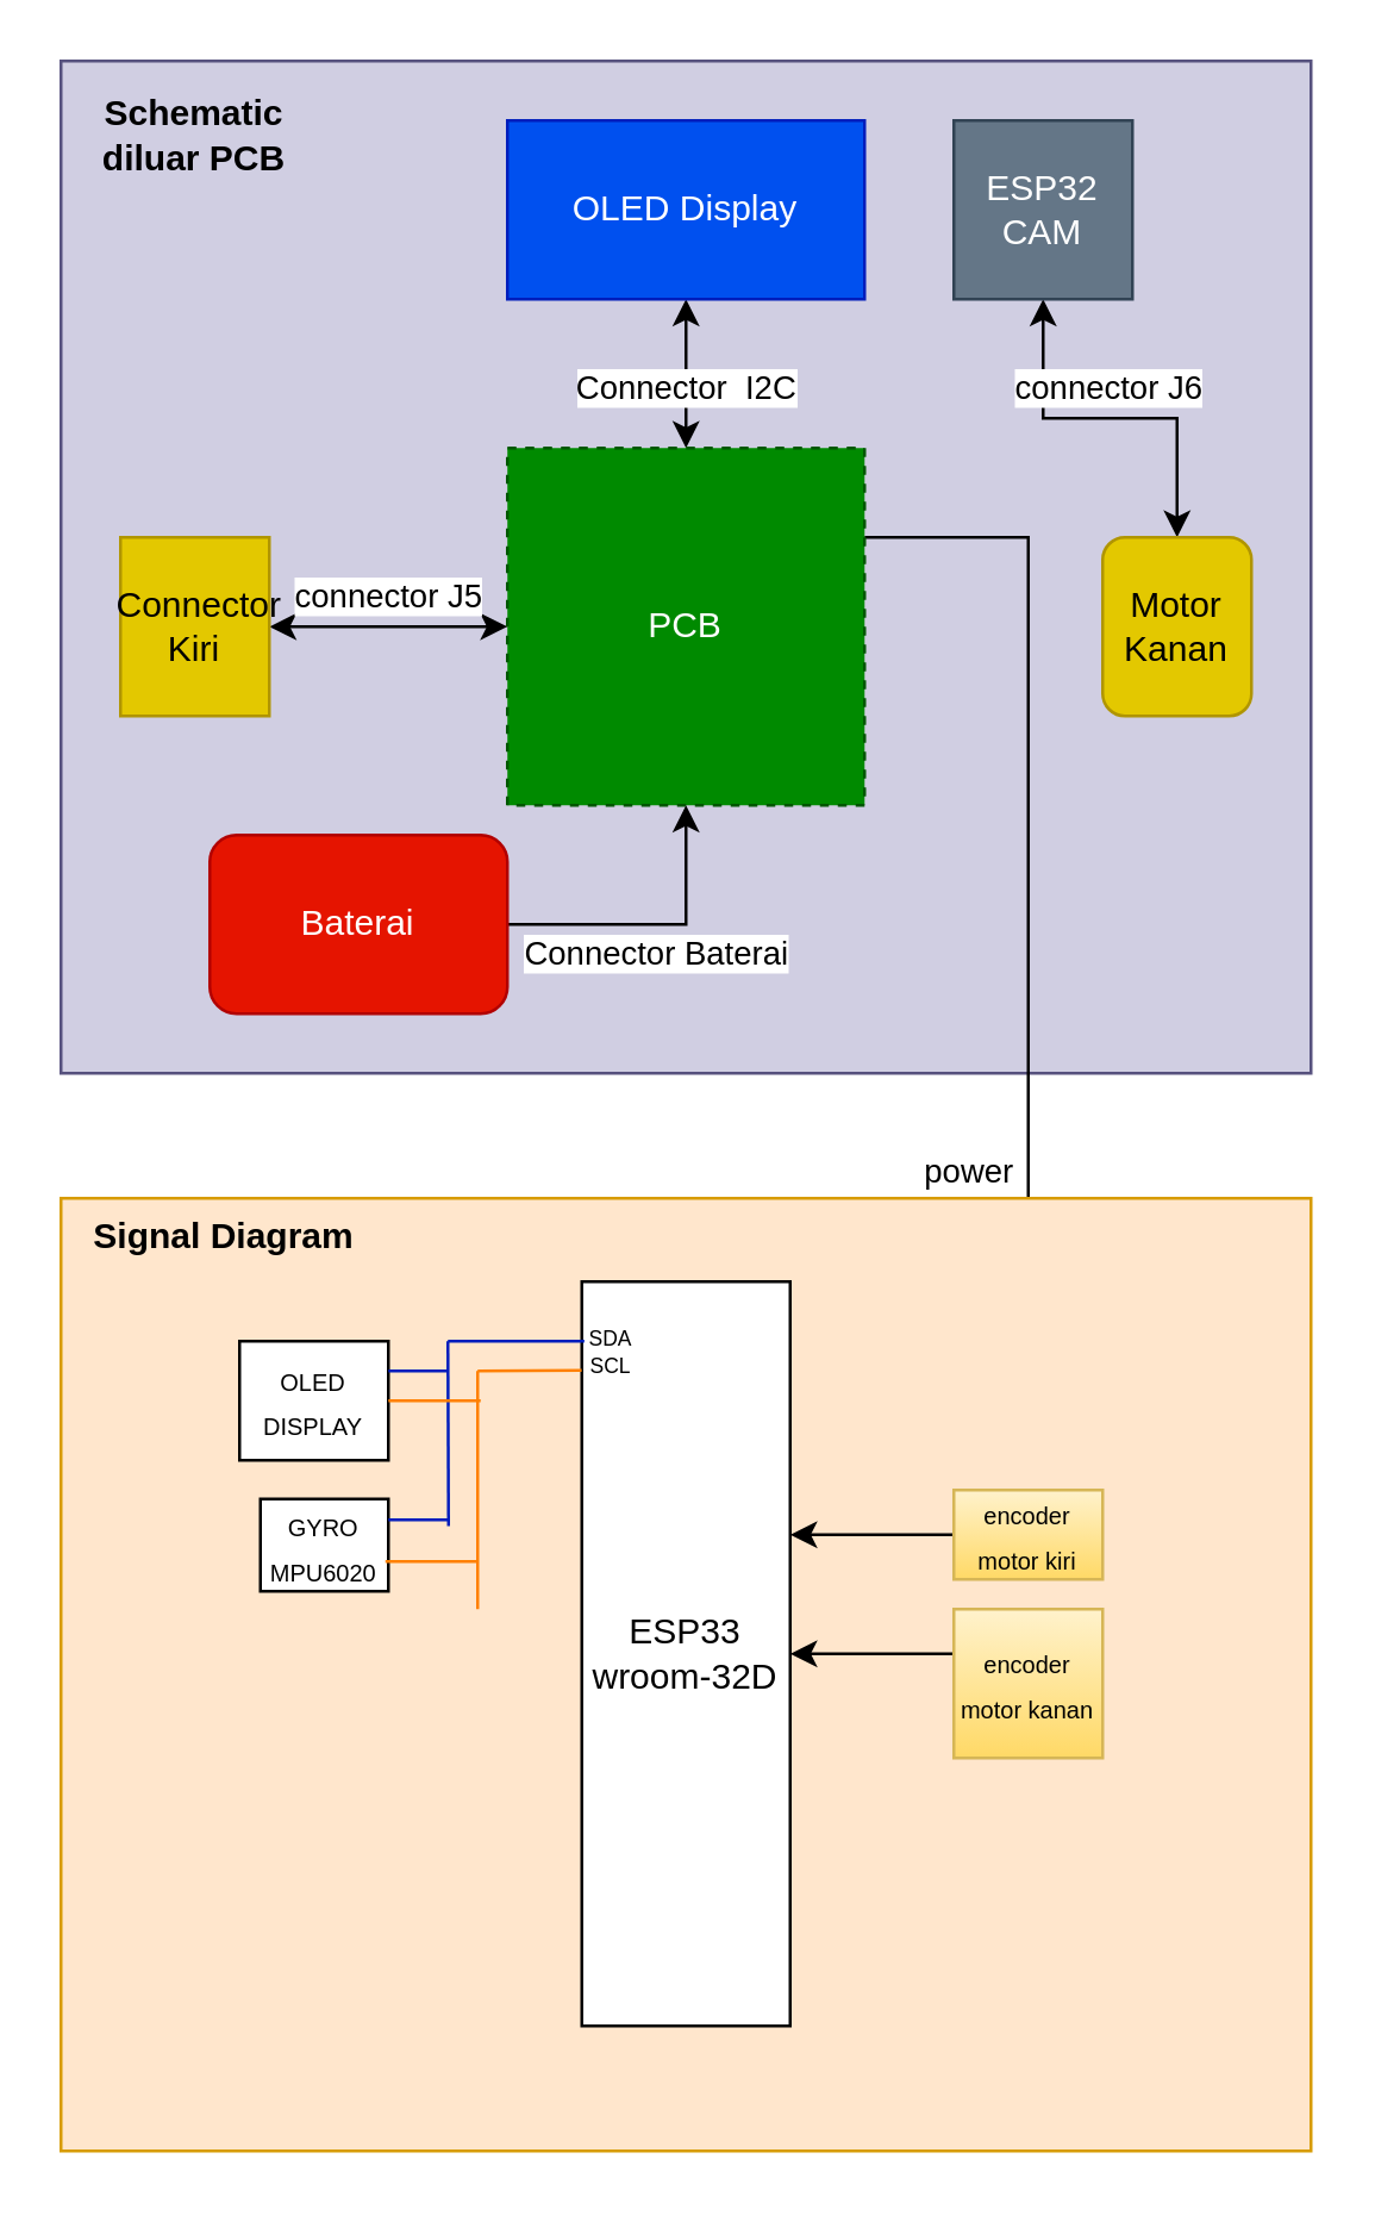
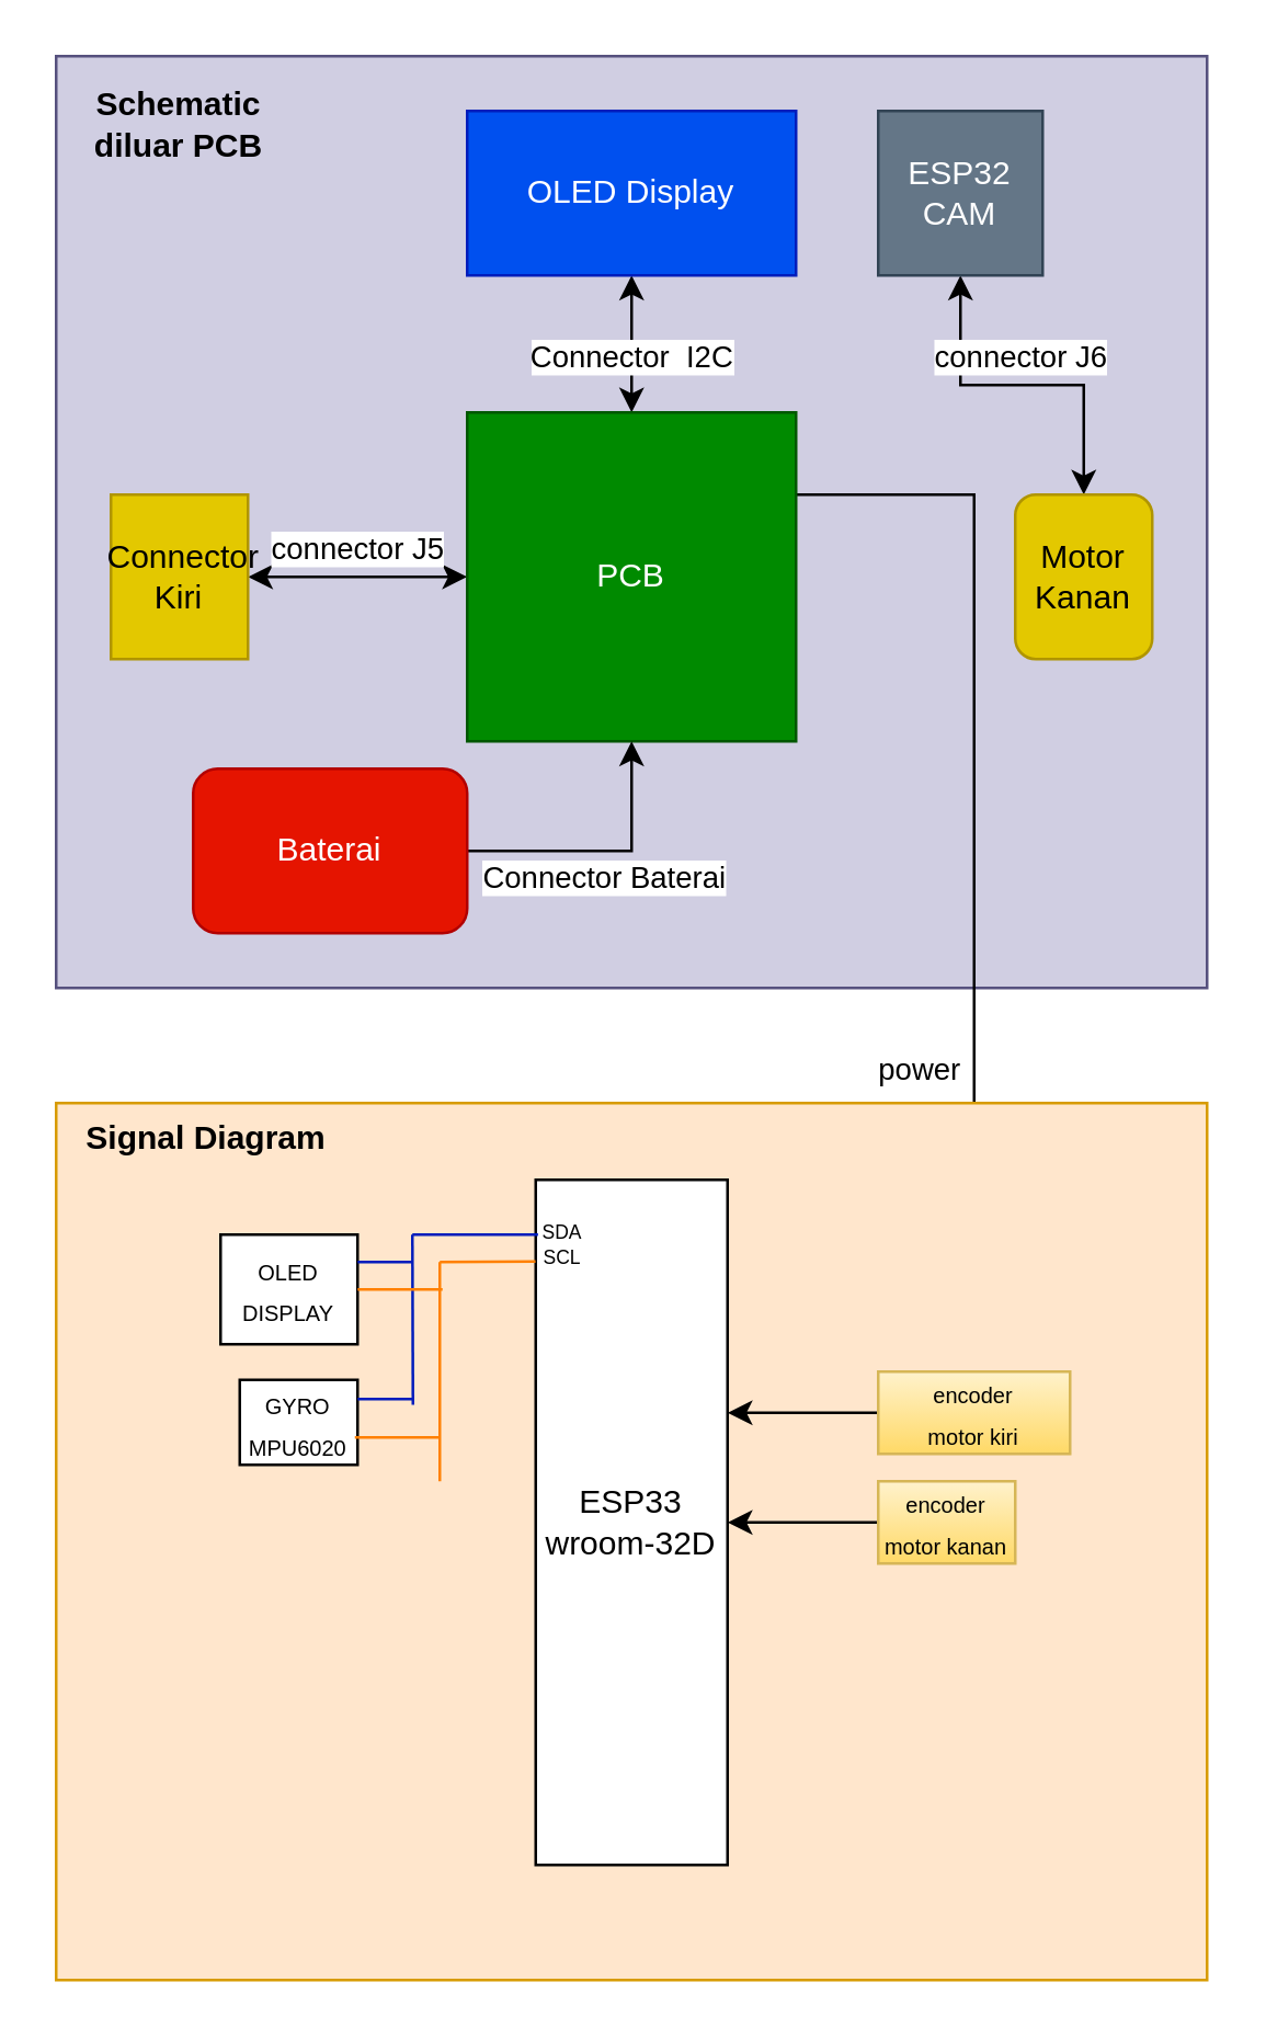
  <mxCell id="0" />
  <mxCell id="1" parent="0" />
  <mxCell id="2" value="" style="rounded=0;whiteSpace=wrap;html=1;shadow=0;fillColor=#d0cee2;strokeColor=#56517e;" vertex="1" parent="1"><mxGeometry x="20" y="20" width="420" height="340" as="geometry" /></mxCell>
  <mxCell id="3" value="connector J6" style="edgeStyle=orthogonalEdgeStyle;rounded=0;orthogonalLoop=1;jettySize=auto;html=1;startArrow=classic;startFill=1;" edge="1" parent="1" source="4" target="14"><mxGeometry y="-10" relative="1" as="geometry"><mxPoint as="offset" /></mxGeometry></mxCell>
  <mxCell id="4" value="Motor Kanan" style="whiteSpace=wrap;html=1;fillColor=#e3c800;fontColor=#000000;strokeColor=#B09500;rounded=1;" vertex="1" parent="1"><mxGeometry x="370" y="180" width="50" height="60" as="geometry" /></mxCell>
  <mxCell id="5" value="connector J5" style="edgeStyle=orthogonalEdgeStyle;rounded=0;orthogonalLoop=1;jettySize=auto;html=1;startArrow=classic;startFill=1;" edge="1" parent="1" source="6" target="9"><mxGeometry y="10" relative="1" as="geometry"><mxPoint as="offset" /></mxGeometry></mxCell>
  <mxCell id="6" value="&amp;nbsp;Connector Kiri" style="rounded=0;whiteSpace=wrap;html=1;fillColor=#e3c800;fontColor=#000000;strokeColor=#B09500;" vertex="1" parent="1"><mxGeometry x="40" y="180" width="50" height="60" as="geometry" /></mxCell>
  <mxCell id="7" value="Connector&amp;nbsp; I2C" style="edgeStyle=orthogonalEdgeStyle;rounded=0;orthogonalLoop=1;jettySize=auto;html=1;startArrow=classic;startFill=1;" edge="1" parent="1" source="9" target="10"><mxGeometry x="-0.2" relative="1" as="geometry"><mxPoint as="offset" /></mxGeometry></mxCell>
  <mxCell id="8" value="power" style="edgeStyle=orthogonalEdgeStyle;rounded=0;orthogonalLoop=1;jettySize=auto;html=1;exitX=1;exitY=0.25;exitDx=0;exitDy=0;" edge="1" parent="1" source="9" target="20"><mxGeometry x="0.429" y="-20" relative="1" as="geometry"><mxPoint as="offset" /></mxGeometry></mxCell>
- <mxCell id="9" value="PCB" style="rounded=0;whiteSpace=wrap;html=1;fillColor=#008a00;fontColor=#ffffff;strokeColor=#005700;dashed=1;" vertex="1" parent="1"><mxGeometry x="170" y="150" width="120" height="120" as="geometry" /></mxCell>
+ <mxCell id="9" value="PCB" style="rounded=0;whiteSpace=wrap;html=1;fillColor=#008a00;fontColor=#ffffff;strokeColor=#005700;" vertex="1" parent="1"><mxGeometry x="170" y="150" width="120" height="120" as="geometry" /></mxCell>
  <mxCell id="10" value="OLED Display" style="rounded=0;whiteSpace=wrap;html=1;fillColor=#0050ef;fontColor=#ffffff;strokeColor=#001DBC;" vertex="1" parent="1"><mxGeometry x="170" y="40" width="120" height="60" as="geometry" /></mxCell>
  <mxCell id="11" value="&lt;b&gt;Schematic diluar PCB&lt;/b&gt;" style="text;html=1;strokeColor=none;fillColor=none;align=center;verticalAlign=middle;whiteSpace=wrap;rounded=0;" vertex="1" parent="1"><mxGeometry x="20" y="30" width="90" height="30" as="geometry" /></mxCell>
  <mxCell id="12" value="Connector Baterai" style="edgeStyle=orthogonalEdgeStyle;rounded=0;orthogonalLoop=1;jettySize=auto;html=1;exitX=1;exitY=0.5;exitDx=0;exitDy=0;entryX=0.5;entryY=1;entryDx=0;entryDy=0;" edge="1" parent="1" source="13" target="9"><mxGeometry y="-10" relative="1" as="geometry"><mxPoint as="offset" /></mxGeometry></mxCell>
  <mxCell id="13" value="Baterai" style="rounded=1;whiteSpace=wrap;html=1;fillColor=#e51400;fontColor=#ffffff;strokeColor=#B20000;" vertex="1" parent="1"><mxGeometry x="70" y="280" width="100" height="60" as="geometry" /></mxCell>
  <mxCell id="14" value="ESP32 CAM" style="rounded=0;whiteSpace=wrap;html=1;fillColor=#647687;fontColor=#ffffff;strokeColor=#314354;" vertex="1" parent="1"><mxGeometry x="320" y="40" width="60" height="60" as="geometry" /></mxCell>
  <mxCell id="15" value="" style="rounded=0;whiteSpace=wrap;html=1;fillColor=#ffe6cc;strokeColor=#d79b00;" vertex="1" parent="1"><mxGeometry x="20" y="402" width="420" height="320" as="geometry" /></mxCell>
  <mxCell id="16" value="&lt;b&gt;Signal Diagram&lt;/b&gt;" style="text;html=1;strokeColor=none;fillColor=none;align=center;verticalAlign=middle;whiteSpace=wrap;rounded=0;" vertex="1" parent="1"><mxGeometry x="20" y="400" width="110" height="30" as="geometry" /></mxCell>
  <mxCell id="17" value="" style="edgeStyle=orthogonalEdgeStyle;rounded=0;orthogonalLoop=1;jettySize=auto;html=1;" edge="1" parent="1" source="18"><mxGeometry relative="1" as="geometry"><mxPoint x="265" y="555" as="targetPoint" /><Array as="points"><mxPoint x="280" y="555" /><mxPoint x="280" y="555" /></Array></mxGeometry></mxCell>
- <mxCell id="18" value="&lt;font style=&quot;font-size: 8px;&quot;&gt;encoder motor kanan&lt;/font&gt;" style="rounded=0;whiteSpace=wrap;html=1;fillColor=#fff2cc;gradientColor=#ffd966;strokeColor=#d6b656;" vertex="1" parent="1"><mxGeometry x="320" y="540" width="50" height="50" as="geometry" /></mxCell>
+ <mxCell id="18" value="&lt;font style=&quot;font-size: 8px;&quot;&gt;encoder motor kanan&lt;/font&gt;" style="rounded=0;whiteSpace=wrap;html=1;fillColor=#fff2cc;gradientColor=#ffd966;strokeColor=#d6b656;" vertex="1" parent="1"><mxGeometry x="320" y="540" width="50" height="30" as="geometry" /></mxCell>
  <mxCell id="19" value="" style="edgeStyle=orthogonalEdgeStyle;rounded=0;orthogonalLoop=1;jettySize=auto;html=1;" edge="1" parent="1" source="20" target="23"><mxGeometry relative="1" as="geometry"><Array as="points"><mxPoint x="280" y="515" /><mxPoint x="280" y="515" /></Array></mxGeometry></mxCell>
- <mxCell id="20" value="&lt;font style=&quot;font-size: 8px;&quot;&gt;encoder&lt;br&gt;motor kiri&lt;/font&gt;" style="rounded=0;whiteSpace=wrap;html=1;fillColor=#fff2cc;gradientColor=#ffd966;strokeColor=#d6b656;" vertex="1" parent="1"><mxGeometry x="320" y="500" width="50" height="30" as="geometry" /></mxCell>
+ <mxCell id="20" value="&lt;font style=&quot;font-size: 8px;&quot;&gt;encoder&lt;br&gt;motor kiri&lt;/font&gt;" style="rounded=0;whiteSpace=wrap;html=1;fillColor=#fff2cc;gradientColor=#ffd966;strokeColor=#d6b656;" vertex="1" parent="1"><mxGeometry x="320" y="500" width="70" height="30" as="geometry" /></mxCell>
  <mxCell id="21" value="&lt;font style=&quot;font-size: 8px;&quot;&gt;OLED DISPLAY&lt;/font&gt;" style="rounded=0;whiteSpace=wrap;html=1;" vertex="1" parent="1"><mxGeometry x="80" y="450" width="50" height="40" as="geometry" /></mxCell>
  <mxCell id="22" value="" style="endArrow=classic;startArrow=classic;html=1;rounded=0;" edge="1" parent="1" source="23"><mxGeometry width="50" height="50" relative="1" as="geometry"><mxPoint x="180" y="570" as="sourcePoint" /><mxPoint x="230" y="520" as="targetPoint" /></mxGeometry></mxCell>
  <mxCell id="23" value="ESP33&lt;br&gt;wroom-32D" style="rounded=0;whiteSpace=wrap;html=1;" vertex="1" parent="1"><mxGeometry x="195" y="430" width="70" height="250" as="geometry" /></mxCell>
  <mxCell id="24" value="" style="endArrow=none;html=1;rounded=0;entryX=0.012;entryY=0.08;entryDx=0;entryDy=0;entryPerimeter=0;fillColor=#0050ef;strokeColor=#001DBC;" edge="1" parent="1" target="23"><mxGeometry width="50" height="50" relative="1" as="geometry"><mxPoint x="150" y="450" as="sourcePoint" /><mxPoint x="200" y="530" as="targetPoint" /></mxGeometry></mxCell>
  <mxCell id="25" value="" style="endArrow=none;html=1;rounded=0;entryX=0.31;entryY=0.344;entryDx=0;entryDy=0;entryPerimeter=0;fillColor=#0050ef;strokeColor=#001DBC;" edge="1" parent="1" target="15"><mxGeometry width="50" height="50" relative="1" as="geometry"><mxPoint x="150" y="450" as="sourcePoint" /><mxPoint x="207" y="464" as="targetPoint" /></mxGeometry></mxCell>
  <mxCell id="26" value="" style="endArrow=none;html=1;rounded=0;entryX=-0.001;entryY=0.119;entryDx=0;entryDy=0;entryPerimeter=0;fillColor=#ffff88;strokeColor=#FF8000;" edge="1" parent="1" target="23"><mxGeometry width="50" height="50" relative="1" as="geometry"><mxPoint x="160" y="460" as="sourcePoint" /><mxPoint x="206" y="460" as="targetPoint" /></mxGeometry></mxCell>
  <mxCell id="27" value="" style="endArrow=none;html=1;rounded=0;entryX=0.31;entryY=0.344;entryDx=0;entryDy=0;entryPerimeter=0;fillColor=#ffff88;strokeColor=#FF8000;" edge="1" parent="1"><mxGeometry width="50" height="50" relative="1" as="geometry"><mxPoint x="160" y="460" as="sourcePoint" /><mxPoint x="160" y="540" as="targetPoint" /></mxGeometry></mxCell>
  <mxCell id="28" value="&lt;font style=&quot;font-size: 7px;&quot;&gt;SDA&lt;/font&gt;" style="text;html=1;strokeColor=none;fillColor=none;align=center;verticalAlign=middle;whiteSpace=wrap;rounded=0;" vertex="1" parent="1"><mxGeometry x="190" y="443" width="30" height="10" as="geometry" /></mxCell>
  <mxCell id="29" value="&lt;font style=&quot;font-size: 7px;&quot;&gt;SCL&lt;/font&gt;" style="text;html=1;strokeColor=none;fillColor=none;align=center;verticalAlign=middle;whiteSpace=wrap;rounded=0;" vertex="1" parent="1"><mxGeometry x="190" y="452" width="30" height="10" as="geometry" /></mxCell>
  <mxCell id="30" value="" style="endArrow=none;html=1;rounded=0;fillColor=#0050ef;strokeColor=#001DBC;exitX=1;exitY=0.25;exitDx=0;exitDy=0;" edge="1" parent="1" source="21"><mxGeometry width="50" height="50" relative="1" as="geometry"><mxPoint x="151" y="451" as="sourcePoint" /><mxPoint x="150" y="460" as="targetPoint" /></mxGeometry></mxCell>
  <mxCell id="31" value="" style="endArrow=none;html=1;rounded=0;fillColor=#ffff88;strokeColor=#FF8000;exitX=1;exitY=0.5;exitDx=0;exitDy=0;" edge="1" parent="1" source="21"><mxGeometry width="50" height="50" relative="1" as="geometry"><mxPoint x="161" y="461" as="sourcePoint" /><mxPoint x="161" y="470" as="targetPoint" /></mxGeometry></mxCell>
  <mxCell id="32" value="&lt;font style=&quot;font-size: 8px;&quot;&gt;GYRO&lt;br&gt;MPU6020&lt;/font&gt;" style="rounded=0;whiteSpace=wrap;html=1;" vertex="1" parent="1"><mxGeometry x="87" y="503" width="43" height="31" as="geometry" /></mxCell>
  <mxCell id="33" value="" style="endArrow=none;html=1;rounded=0;fillColor=#0050ef;strokeColor=#001DBC;exitX=1;exitY=0.25;exitDx=0;exitDy=0;" edge="1" parent="1"><mxGeometry width="50" height="50" relative="1" as="geometry"><mxPoint x="130" y="510" as="sourcePoint" /><mxPoint x="150" y="510" as="targetPoint" /></mxGeometry></mxCell>
  <mxCell id="34" value="" style="endArrow=none;html=1;rounded=0;fillColor=#ffff88;strokeColor=#FF8000;exitX=1;exitY=0.5;exitDx=0;exitDy=0;" edge="1" parent="1"><mxGeometry width="50" height="50" relative="1" as="geometry"><mxPoint x="129" y="524" as="sourcePoint" /><mxPoint x="160" y="524" as="targetPoint" /></mxGeometry></mxCell>
